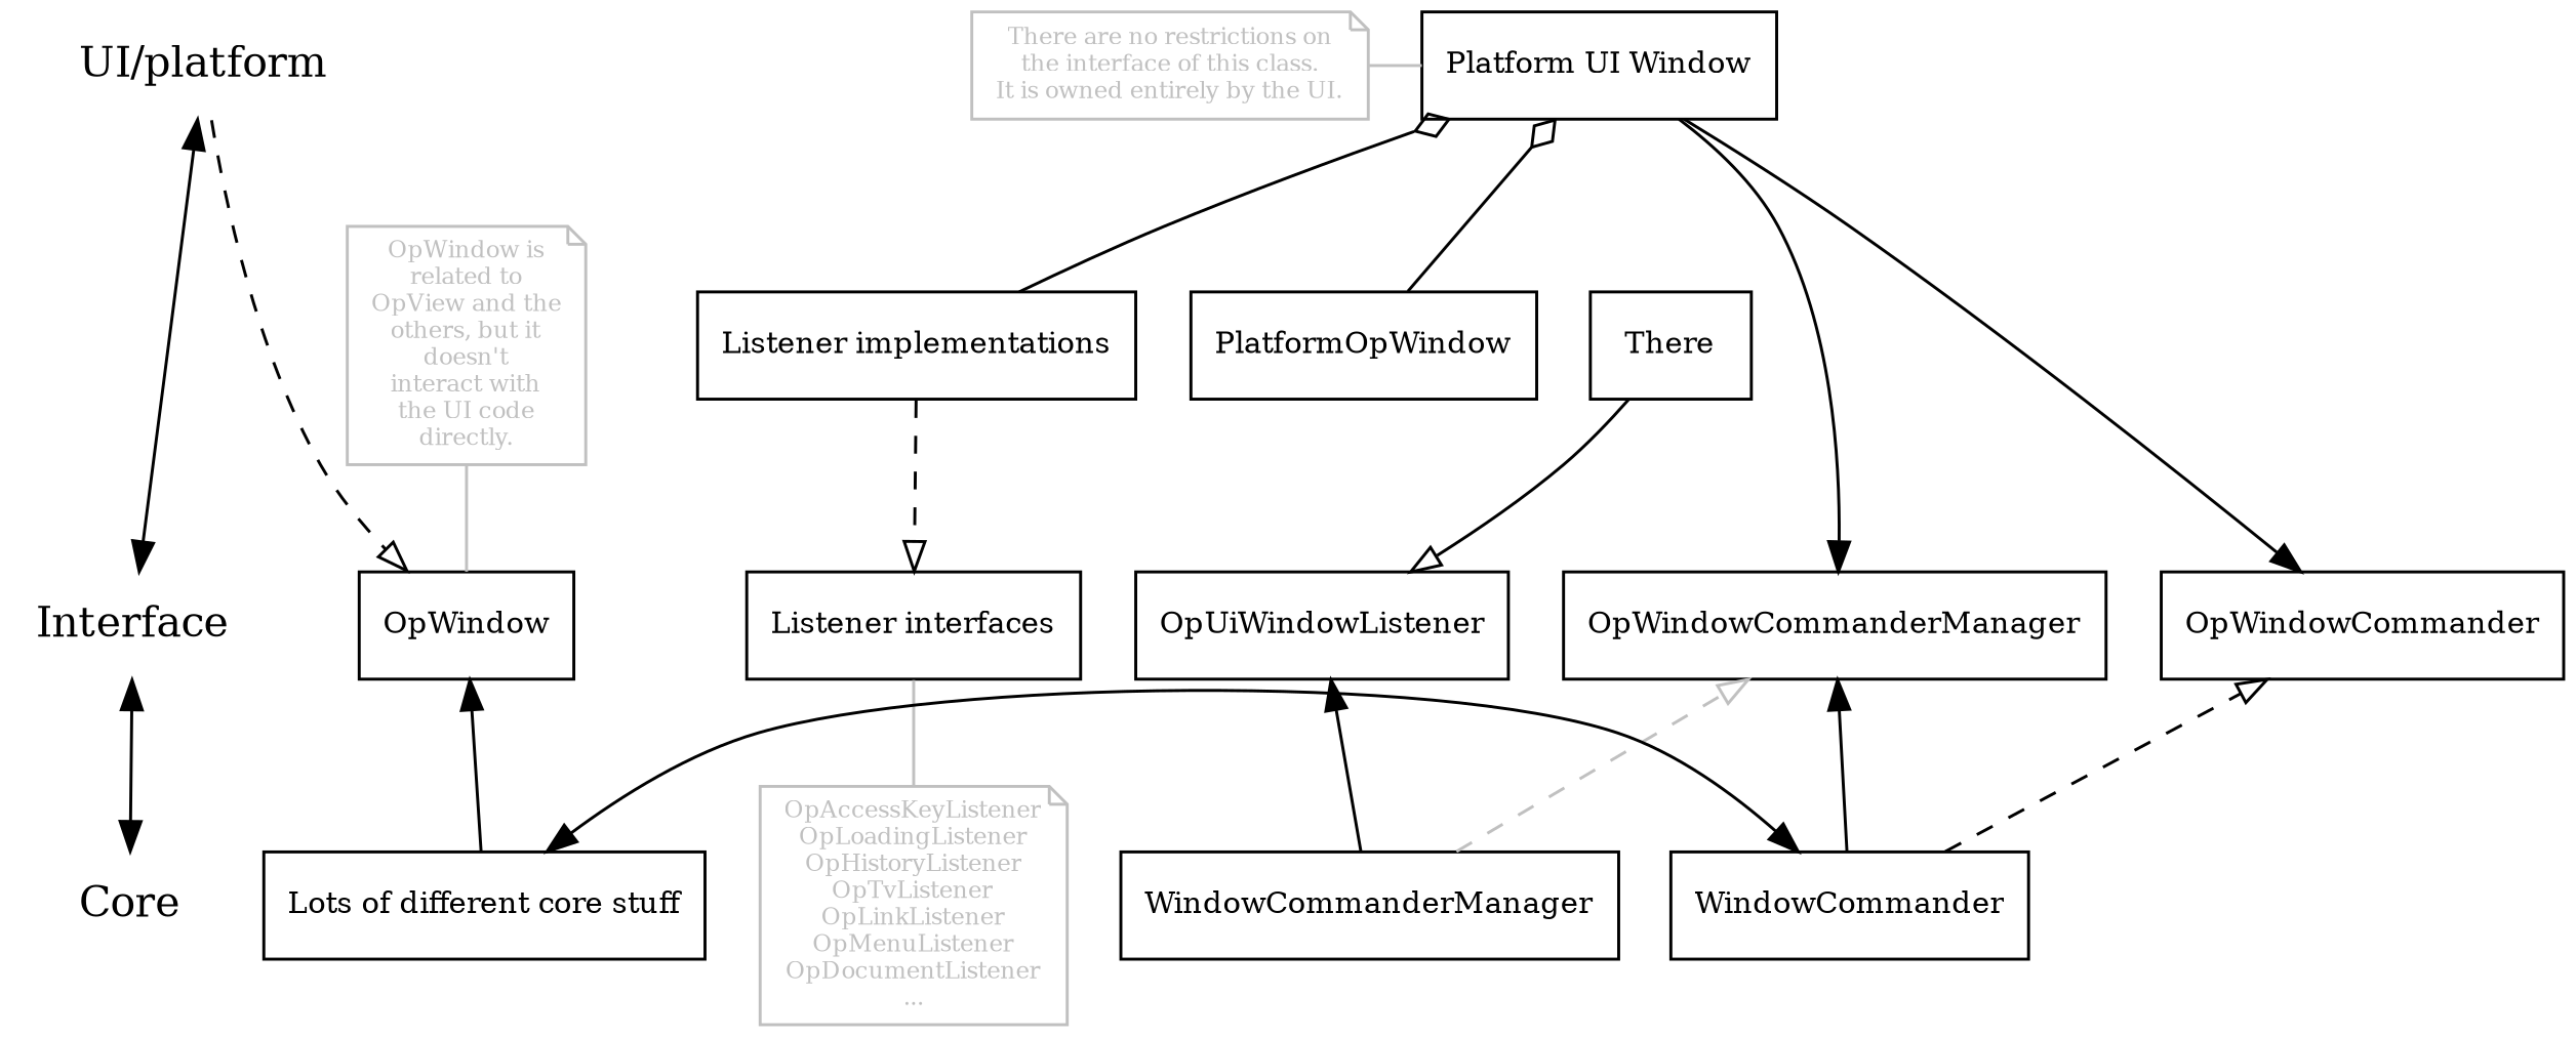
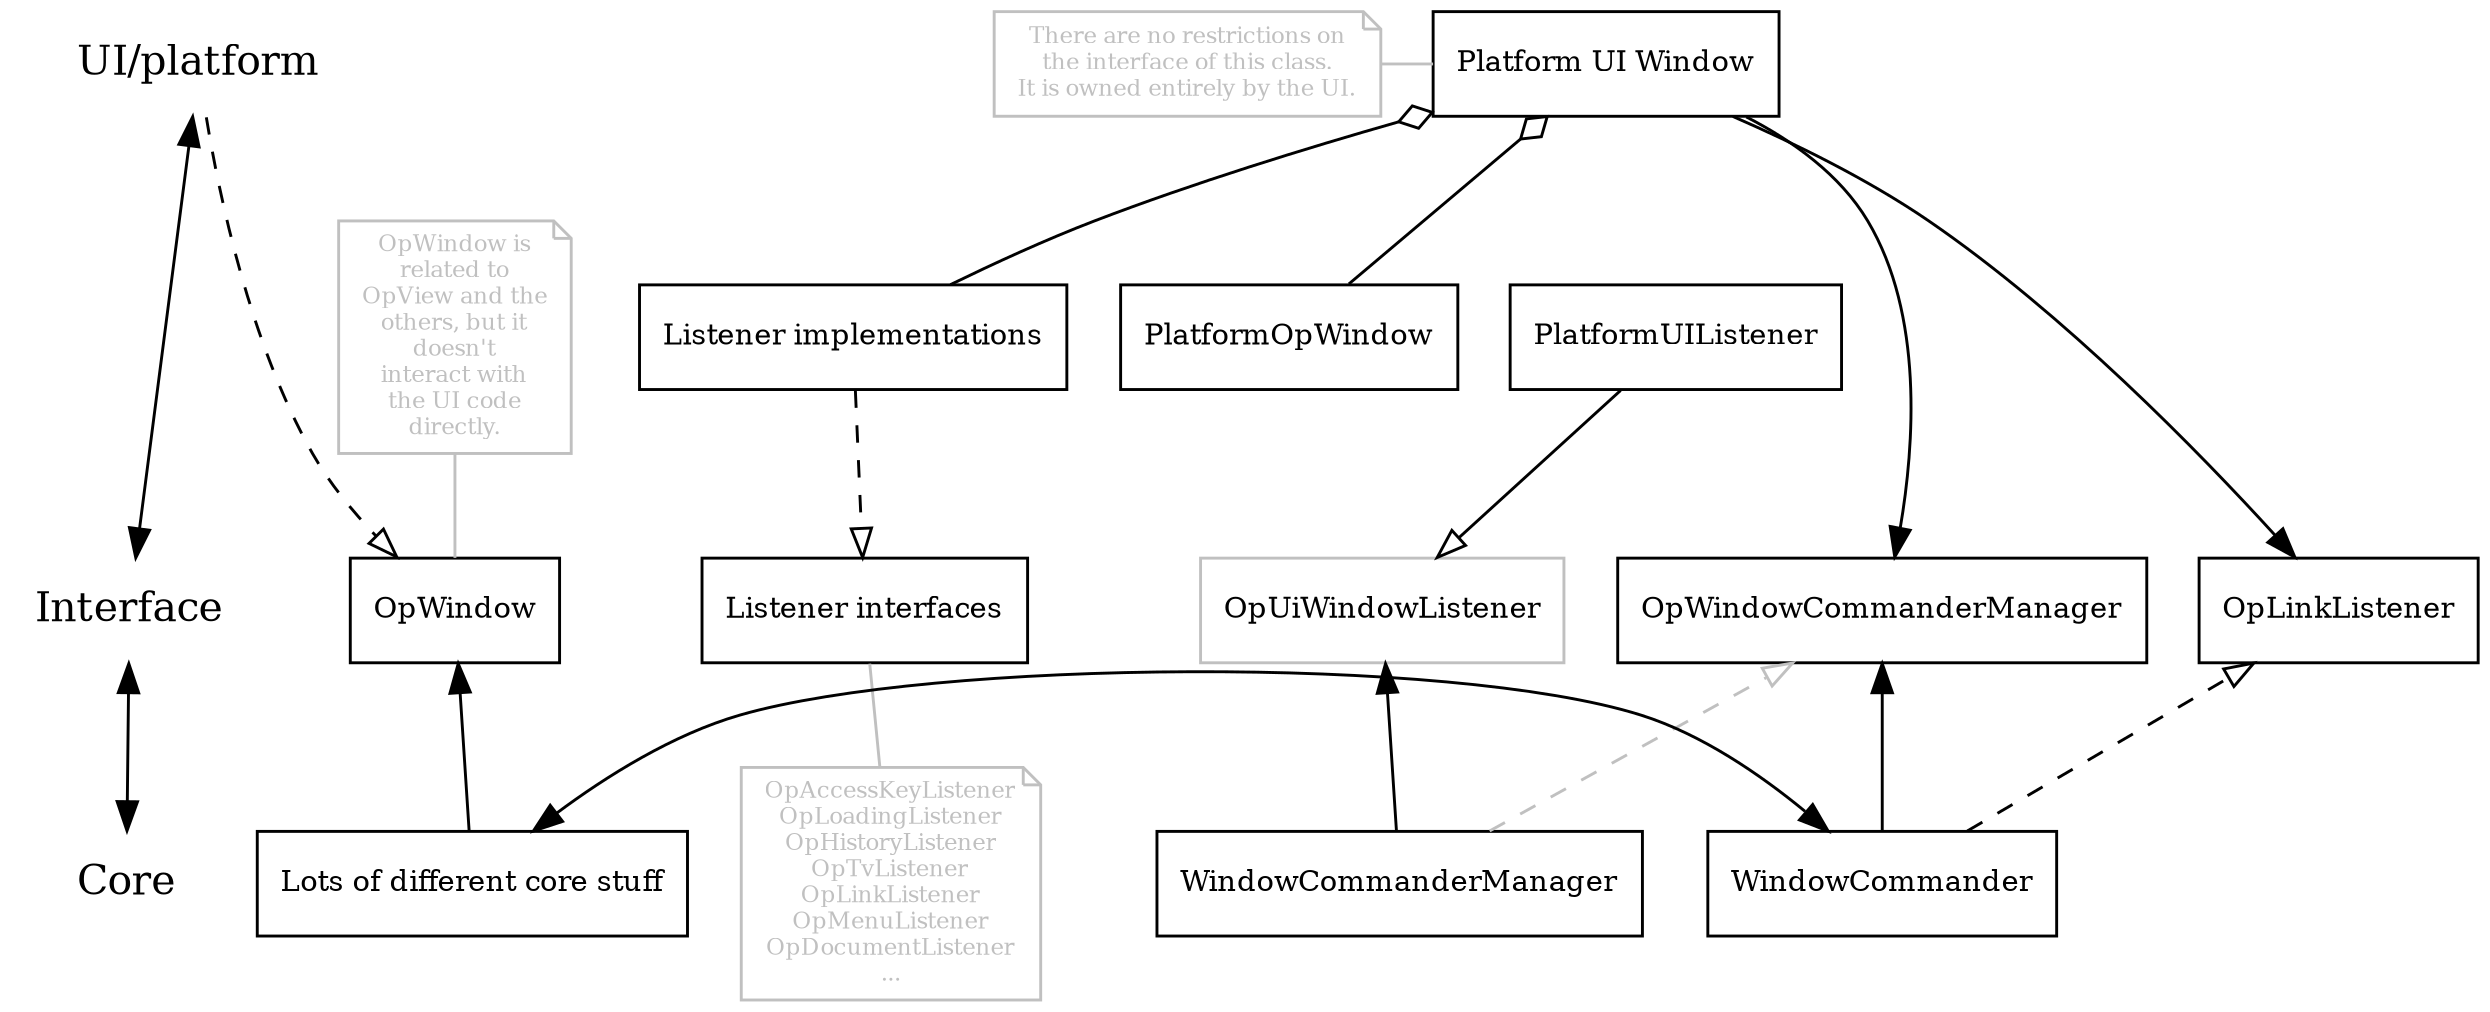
  digraph {
    node [fontsize=10 shape=box]
    "UI/platform" [fontsize=14 shape=plaintext]
    Interface [fontsize=14 shape=plaintext]
    Core [fontsize=14 shape=plaintext]
    n4 [color=gray fontcolor=gray fontsize=8 label="There are no restrictions on\nthe interface of this class.\nIt is owned entirely by the UI." shape=note]
    n5 [color=gray fontcolor=gray fontsize=8 label="OpWindow is\nrelated to\nOpView and the\nothers, but it\ndoesn't\ninteract with\nthe UI code\ndirectly." shape=note]
    n6 [color=gray fontcolor=gray fontsize=8 label="OpAccessKeyListener\nOpLoadingListener\nOpHistoryListener\nOpTvListener\nOpLinkListener\nOpMenuListener\nOpDocumentListener\n..." shape=note]
    "Platform UI Window"
    "Listener implementations"
    PlatformOpWindow
-   PlatformUIListener [label=There]
-   OpUiWindowListener
+   PlatformUIListener
+   OpUiWindowListener [color=gray]
    OpWindowCommanderManager
-   OpWindowCommander
+   OpWindowCommander [label=OpLinkListener]
    "Listener interfaces"
    OpWindow
    WindowCommanderManager
    WindowCommander
    "Lots of different core stuff"
    subgraph sub_1 {
      "UI/platform"
      Interface
      Core
    }
    subgraph sub_2 {
      n4
      n5
      n6
    }
    subgraph sub_3 {
      rank=same
      "UI/platform"
      n4
      "Platform UI Window"
    }
    subgraph sub_4 {
      rank=same
      "Listener implementations"
      PlatformOpWindow
      PlatformUIListener
    }
    subgraph sub_5 {
      rank=same
      Interface
      OpUiWindowListener
      OpWindowCommanderManager
      OpWindowCommander
      "Listener interfaces"
      OpWindow
    }
    subgraph sub_6 {
      rank=same
      Core
      WindowCommanderManager
      WindowCommander
      "Lots of different core stuff"
    }
    "UI/platform" -> Interface [dir=both style=solid]
    "UI/platform" -> OpWindow [arrowhead=empty style=dashed]
    Interface -> Core [dir=both style=solid]
    n4 -> "Platform UI Window" [color=gray dir=none]
    n5 -> OpWindow [color=gray dir=none]
    "Platform UI Window" -> "Listener implementations" [arrowtail=odiamond dir=back]
    "Platform UI Window" -> PlatformOpWindow [arrowtail=odiamond dir=back]
    "Platform UI Window" -> OpWindowCommanderManager
    "Platform UI Window" -> OpWindowCommander
    "Listener implementations" -> "Listener interfaces" [arrowhead=empty style=dashed]
    PlatformUIListener -> OpUiWindowListener [arrowhead=empty style=solid]
    "Listener interfaces" -> n6 [color=gray dir=none]
    WindowCommanderManager -> OpUiWindowListener
    WindowCommanderManager -> OpWindowCommanderManager [arrowhead=empty color=gray style=dashed]
    WindowCommander -> OpWindowCommanderManager
    WindowCommander -> OpWindowCommander [arrowhead=empty style=dashed]
    "Lots of different core stuff" -> OpWindow
    "Lots of different core stuff" -> WindowCommander [dir=both]
  }
